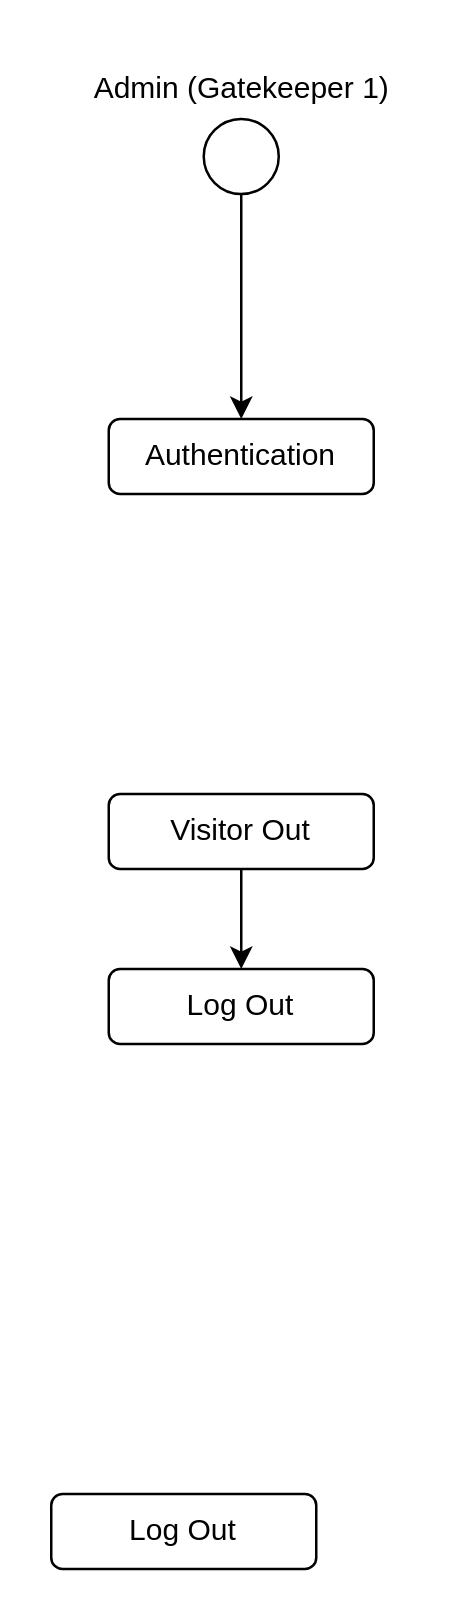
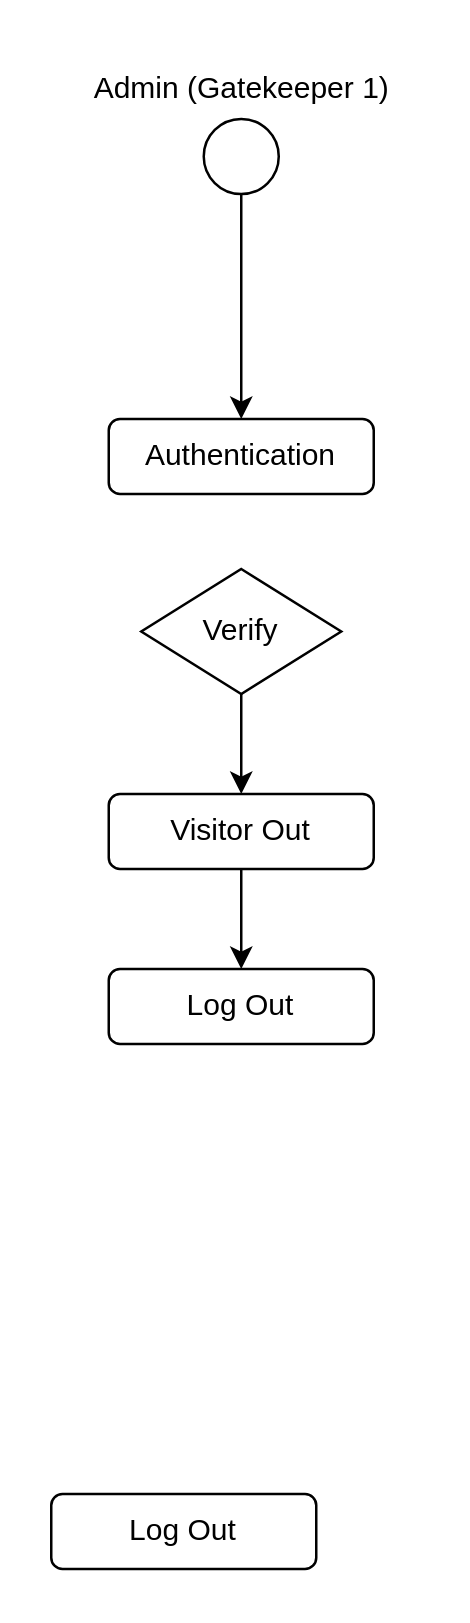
  <mxCell id="0" />
  <mxCell id="1" parent="0" />
  <mxCell id="2" value="" style="edgeStyle=orthogonalEdgeStyle;rounded=0;orthogonalLoop=1;jettySize=auto;html=1;" edge="1" parent="1" source="3" target="4"><mxGeometry relative="1" as="geometry" /></mxCell>
  <mxCell id="3" value="" style="ellipse;whiteSpace=wrap;html=1;aspect=fixed;" vertex="1" parent="1"><mxGeometry x="81" y="47" width="30" height="30" as="geometry" /></mxCell>
  <mxCell id="4" value="Authentication" style="rounded=1;whiteSpace=wrap;html=1;" vertex="1" parent="1"><mxGeometry x="43" y="167" width="106" height="30" as="geometry" /></mxCell>
+ <mxCell id="5" style="edgeStyle=orthogonalEdgeStyle;rounded=0;orthogonalLoop=1;jettySize=auto;html=1;" edge="1" parent="1" source="6" target="10"><mxGeometry relative="1" as="geometry" /></mxCell>
+ <mxCell id="6" value="Verify" style="rhombus;whiteSpace=wrap;html=1;" vertex="1" parent="1"><mxGeometry x="56" y="227" width="80" height="50" as="geometry" /></mxCell>
  <mxCell id="7" value="Admin (Gatekeeper 1)" style="text;html=1;align=center;verticalAlign=middle;resizable=0;points=[];autosize=1;strokeColor=none;fillColor=none;" vertex="1" parent="1"><mxGeometry x="26" y="20" width="140" height="30" as="geometry" /></mxCell>
  <mxCell id="8" value="Log Out" style="rounded=1;whiteSpace=wrap;html=1;strokeWidth=1;perimeterSpacing=0;shadow=0;glass=0;" vertex="1" parent="1"><mxGeometry x="20" y="597" width="106" height="30" as="geometry" /></mxCell>
  <mxCell id="9" style="edgeStyle=orthogonalEdgeStyle;rounded=0;orthogonalLoop=1;jettySize=auto;html=1;entryX=0.5;entryY=0;entryDx=0;entryDy=0;" edge="1" parent="1" source="10" target="11"><mxGeometry relative="1" as="geometry" /></mxCell>
  <mxCell id="10" value="Visitor Out" style="rounded=1;whiteSpace=wrap;html=1;" vertex="1" parent="1"><mxGeometry x="43" y="317" width="106" height="30" as="geometry" /></mxCell>
  <mxCell id="11" value="Log Out" style="rounded=1;whiteSpace=wrap;html=1;strokeWidth=1;perimeterSpacing=0;shadow=0;glass=0;" vertex="1" parent="1"><mxGeometry x="43" y="387" width="106" height="30" as="geometry" /></mxCell>
